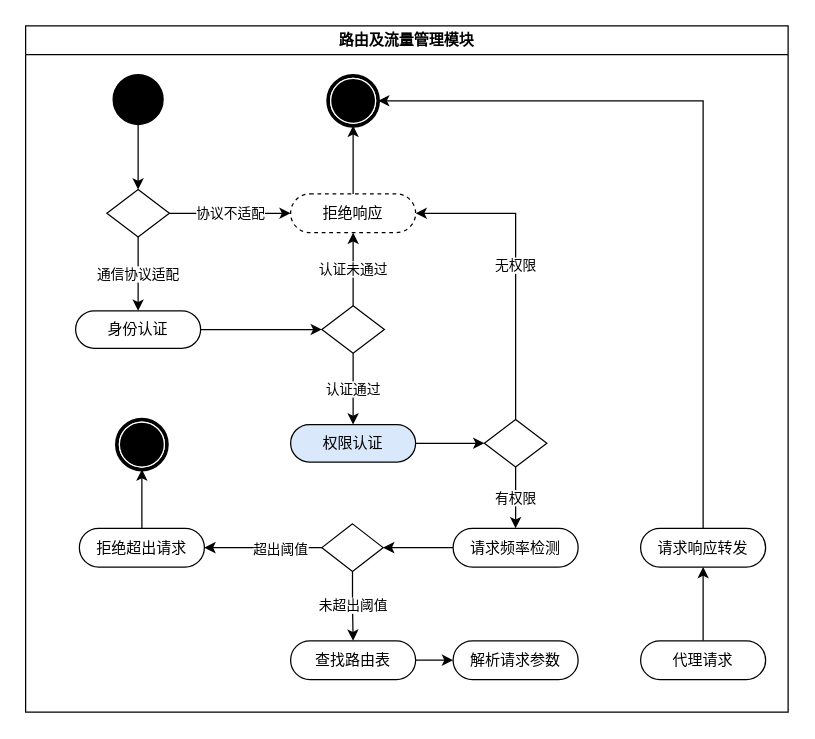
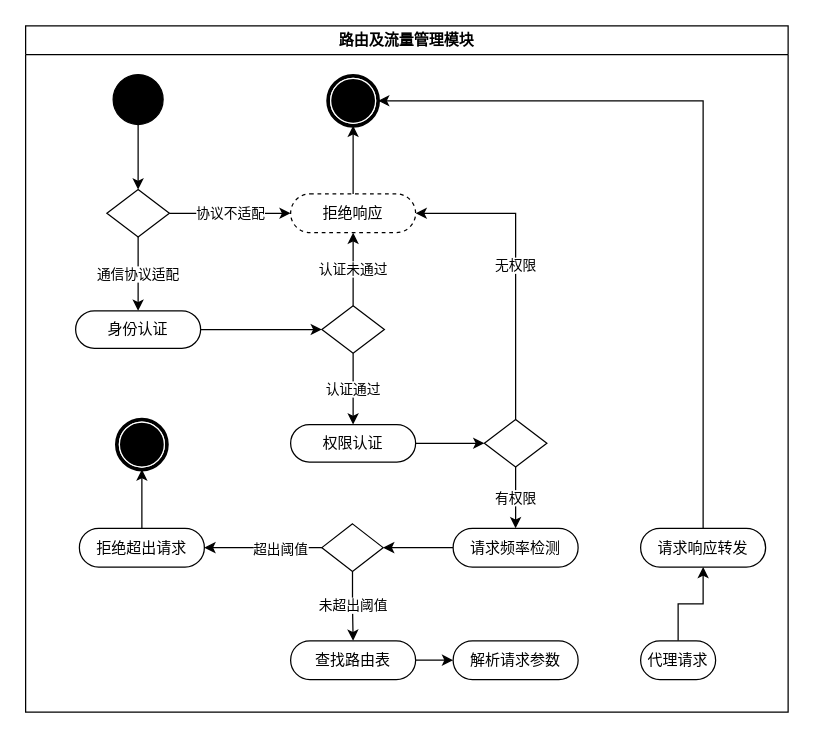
  <mxCell id="0" />
  <mxCell id="1" parent="0" />
  <mxCell id="2" style="edgeStyle=orthogonalEdgeStyle;rounded=0;orthogonalLoop=1;jettySize=auto;html=1;exitX=0.5;exitY=1;exitDx=0;exitDy=0;entryX=0.5;entryY=0;entryDx=0;entryDy=0;" edge="1" parent="1" source="3" target="6"><mxGeometry relative="1" as="geometry" /></mxCell>
  <mxCell id="3" value="" style="ellipse;whiteSpace=wrap;html=1;rounded=0;shadow=0;comic=0;labelBackgroundColor=none;strokeWidth=1;fillColor=#000000;fontFamily=Verdana;fontSize=12;align=center;" parent="1" vertex="1"><mxGeometry x="90" y="59" width="40" height="40" as="geometry" /></mxCell>
  <mxCell id="4" value="通信协议适配" style="edgeStyle=orthogonalEdgeStyle;rounded=0;orthogonalLoop=1;jettySize=auto;html=1;exitX=0.5;exitY=1;exitDx=0;exitDy=0;" edge="1" parent="1" source="6" target="9"><mxGeometry relative="1" as="geometry" /></mxCell>
  <mxCell id="5" value="协议不适配" style="edgeStyle=orthogonalEdgeStyle;rounded=0;orthogonalLoop=1;jettySize=auto;html=1;entryX=0;entryY=0.5;entryDx=0;entryDy=0;" edge="1" parent="1" source="6" target="11"><mxGeometry relative="1" as="geometry"><mxPoint x="225" y="171" as="targetPoint" /></mxGeometry></mxCell>
  <mxCell id="6" value="" style="rhombus;whiteSpace=wrap;html=1;" parent="1" vertex="1"><mxGeometry x="85" y="151" width="50" height="38" as="geometry" /></mxCell>
  <mxCell id="7" value="路由及流量管理模块" style="swimlane;whiteSpace=wrap;html=1;startSize=23;" parent="1" vertex="1"><mxGeometry x="20" y="20" width="610" height="549" as="geometry" /></mxCell>
  <mxCell id="8" value="" style="edgeStyle=orthogonalEdgeStyle;rounded=0;orthogonalLoop=1;jettySize=auto;html=1;" edge="1" parent="7" source="9" target="15"><mxGeometry relative="1" as="geometry" /></mxCell>
  <mxCell id="9" value="身份认证" style="rounded=1;whiteSpace=wrap;html=1;shadow=0;comic=0;labelBackgroundColor=none;strokeWidth=1;fontFamily=Verdana;fontSize=12;align=center;arcSize=50;" vertex="1" parent="7"><mxGeometry x="40" y="228" width="100" height="30" as="geometry" /></mxCell>
  <mxCell id="10" value="" style="edgeStyle=orthogonalEdgeStyle;rounded=0;orthogonalLoop=1;jettySize=auto;html=1;" edge="1" parent="7" source="11" target="12"><mxGeometry relative="1" as="geometry" /></mxCell>
  <mxCell id="11" value="拒绝响应" style="rounded=1;whiteSpace=wrap;html=1;shadow=0;comic=0;labelBackgroundColor=none;strokeWidth=1;fontFamily=Verdana;fontSize=12;align=center;arcSize=50;dashed=1;" vertex="1" parent="7"><mxGeometry x="212" y="134.5" width="100" height="31" as="geometry" /></mxCell>
  <mxCell id="12" value="" style="shape=mxgraph.bpmn.shape;html=1;verticalLabelPosition=bottom;labelBackgroundColor=#ffffff;verticalAlign=top;perimeter=ellipsePerimeter;outline=end;symbol=terminate;rounded=0;shadow=0;comic=0;strokeWidth=1;fontFamily=Verdana;fontSize=12;align=center;" vertex="1" parent="7"><mxGeometry x="242" y="40" width="40" height="40" as="geometry" /></mxCell>
  <mxCell id="13" value="认证未通过" style="edgeStyle=orthogonalEdgeStyle;rounded=0;orthogonalLoop=1;jettySize=auto;html=1;" edge="1" parent="7" source="15" target="11"><mxGeometry relative="1" as="geometry" /></mxCell>
  <mxCell id="14" value="认证通过" style="edgeStyle=orthogonalEdgeStyle;rounded=0;orthogonalLoop=1;jettySize=auto;html=1;" edge="1" parent="7" source="15" target="17"><mxGeometry relative="1" as="geometry" /></mxCell>
  <mxCell id="15" value="" style="rhombus;whiteSpace=wrap;html=1;" vertex="1" parent="7"><mxGeometry x="237" y="224" width="50" height="38" as="geometry" /></mxCell>
  <mxCell id="16" value="" style="edgeStyle=orthogonalEdgeStyle;rounded=0;orthogonalLoop=1;jettySize=auto;html=1;" edge="1" parent="7" source="17" target="20"><mxGeometry relative="1" as="geometry" /></mxCell>
- <mxCell id="17" value="权限认证" style="rounded=1;whiteSpace=wrap;html=1;shadow=0;comic=0;labelBackgroundColor=none;strokeWidth=1;fontFamily=Verdana;fontSize=12;align=center;arcSize=50;fillColor=#dae8fc;" vertex="1" parent="7"><mxGeometry x="212" y="319" width="100" height="30" as="geometry" /></mxCell>
+ <mxCell id="17" value="权限认证" style="rounded=1;whiteSpace=wrap;html=1;shadow=0;comic=0;labelBackgroundColor=none;strokeWidth=1;fontFamily=Verdana;fontSize=12;align=center;arcSize=50;" vertex="1" parent="7"><mxGeometry x="212" y="319" width="100" height="30" as="geometry" /></mxCell>
  <mxCell id="18" value="无权限" style="edgeStyle=orthogonalEdgeStyle;rounded=0;orthogonalLoop=1;jettySize=auto;html=1;exitX=0.5;exitY=0;exitDx=0;exitDy=0;entryX=1;entryY=0.5;entryDx=0;entryDy=0;" edge="1" parent="7" source="20" target="11"><mxGeometry relative="1" as="geometry" /></mxCell>
  <mxCell id="19" value="有权限" style="edgeStyle=orthogonalEdgeStyle;rounded=0;orthogonalLoop=1;jettySize=auto;html=1;" edge="1" parent="7" source="20" target="22"><mxGeometry relative="1" as="geometry" /></mxCell>
  <mxCell id="20" value="" style="rhombus;whiteSpace=wrap;html=1;" vertex="1" parent="7"><mxGeometry x="367" y="315" width="50" height="38" as="geometry" /></mxCell>
  <mxCell id="21" value="" style="edgeStyle=orthogonalEdgeStyle;rounded=0;orthogonalLoop=1;jettySize=auto;html=1;" edge="1" parent="7" source="22" target="26"><mxGeometry relative="1" as="geometry" /></mxCell>
  <mxCell id="22" value="请求频率检测" style="rounded=1;whiteSpace=wrap;html=1;shadow=0;comic=0;labelBackgroundColor=none;strokeWidth=1;fontFamily=Verdana;fontSize=12;align=center;arcSize=50;" vertex="1" parent="7"><mxGeometry x="342" y="402" width="100" height="31" as="geometry" /></mxCell>
  <mxCell id="23" value="" style="edgeStyle=orthogonalEdgeStyle;rounded=0;orthogonalLoop=1;jettySize=auto;html=1;" edge="1" parent="7" source="26" target="28"><mxGeometry relative="1" as="geometry" /></mxCell>
  <mxCell id="24" value="超出阈值" style="edgeLabel;html=1;align=center;verticalAlign=middle;resizable=0;points=[];" vertex="1" connectable="0" parent="23"><mxGeometry x="-0.27" y="1" relative="1" as="geometry"><mxPoint as="offset" /></mxGeometry></mxCell>
  <mxCell id="25" value="未超出阈值" style="edgeStyle=orthogonalEdgeStyle;rounded=0;orthogonalLoop=1;jettySize=auto;html=1;exitX=0.5;exitY=1;exitDx=0;exitDy=0;entryX=0.5;entryY=0;entryDx=0;entryDy=0;" edge="1" parent="7" source="26" target="31"><mxGeometry relative="1" as="geometry" /></mxCell>
  <mxCell id="26" value="" style="rhombus;whiteSpace=wrap;html=1;" vertex="1" parent="7"><mxGeometry x="237" y="398.5" width="49" height="38" as="geometry" /></mxCell>
  <mxCell id="27" value="" style="edgeStyle=orthogonalEdgeStyle;rounded=0;orthogonalLoop=1;jettySize=auto;html=1;" edge="1" parent="7" source="28" target="29"><mxGeometry relative="1" as="geometry" /></mxCell>
  <mxCell id="28" value="拒绝超出请求" style="rounded=1;whiteSpace=wrap;html=1;shadow=0;comic=0;labelBackgroundColor=none;strokeWidth=1;fontFamily=Verdana;fontSize=12;align=center;arcSize=50;" vertex="1" parent="7"><mxGeometry x="43" y="402" width="100" height="31" as="geometry" /></mxCell>
  <mxCell id="29" value="" style="shape=mxgraph.bpmn.shape;html=1;verticalLabelPosition=bottom;labelBackgroundColor=#ffffff;verticalAlign=top;perimeter=ellipsePerimeter;outline=end;symbol=terminate;rounded=0;shadow=0;comic=0;strokeWidth=1;fontFamily=Verdana;fontSize=12;align=center;" vertex="1" parent="7"><mxGeometry x="73" y="315" width="40" height="40" as="geometry" /></mxCell>
  <mxCell id="30" value="" style="edgeStyle=orthogonalEdgeStyle;rounded=0;orthogonalLoop=1;jettySize=auto;html=1;" edge="1" parent="7" source="31" target="32"><mxGeometry relative="1" as="geometry" /></mxCell>
  <mxCell id="31" value="查找路由表" style="rounded=1;whiteSpace=wrap;html=1;shadow=0;comic=0;labelBackgroundColor=none;strokeWidth=1;fontFamily=Verdana;fontSize=12;align=center;arcSize=50;" vertex="1" parent="7"><mxGeometry x="212" y="492" width="100" height="31" as="geometry" /></mxCell>
  <mxCell id="32" value="解析请求参数" style="rounded=1;whiteSpace=wrap;html=1;shadow=0;comic=0;labelBackgroundColor=none;strokeWidth=1;fontFamily=Verdana;fontSize=12;align=center;arcSize=50;" vertex="1" parent="7"><mxGeometry x="342" y="492" width="100" height="31" as="geometry" /></mxCell>
  <mxCell id="33" value="" style="edgeStyle=orthogonalEdgeStyle;rounded=0;orthogonalLoop=1;jettySize=auto;html=1;" edge="1" parent="7" source="34" target="36"><mxGeometry relative="1" as="geometry" /></mxCell>
- <mxCell id="34" value="代理请求" style="rounded=1;whiteSpace=wrap;html=1;shadow=0;comic=0;labelBackgroundColor=none;strokeWidth=1;fontFamily=Verdana;fontSize=12;align=center;arcSize=50;" vertex="1" parent="7"><mxGeometry x="492" y="492" width="100" height="31" as="geometry" /></mxCell>
+ <mxCell id="34" value="代理请求" style="rounded=1;whiteSpace=wrap;html=1;shadow=0;comic=0;labelBackgroundColor=none;strokeWidth=1;fontFamily=Verdana;fontSize=12;align=center;arcSize=50;" vertex="1" parent="7"><mxGeometry x="492" y="492" width="60" height="31" as="geometry" /></mxCell>
  <mxCell id="35" style="edgeStyle=orthogonalEdgeStyle;rounded=0;orthogonalLoop=1;jettySize=auto;html=1;exitX=0.5;exitY=0;exitDx=0;exitDy=0;entryX=1;entryY=0.5;entryDx=0;entryDy=0;" edge="1" parent="7" source="36" target="12"><mxGeometry relative="1" as="geometry" /></mxCell>
  <mxCell id="36" value="请求响应转发" style="rounded=1;whiteSpace=wrap;html=1;shadow=0;comic=0;labelBackgroundColor=none;strokeWidth=1;fontFamily=Verdana;fontSize=12;align=center;arcSize=50;" vertex="1" parent="7"><mxGeometry x="492" y="402" width="100" height="31" as="geometry" /></mxCell>
